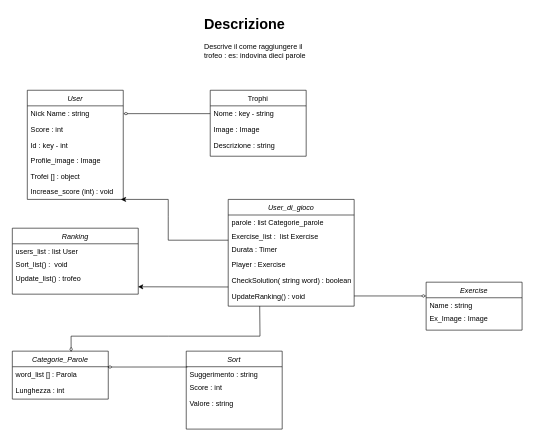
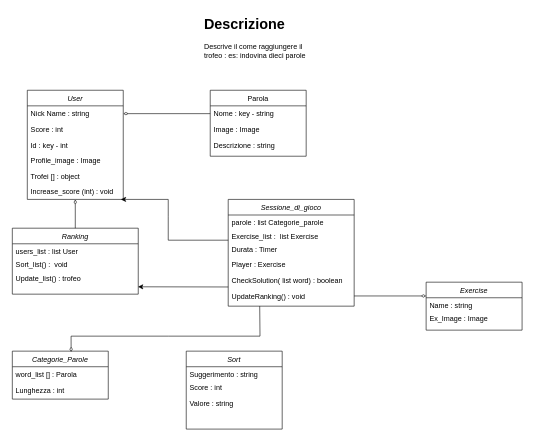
  <mxCell id="0" />
  <mxCell id="1" parent="0" />
  <mxCell id="2" value="User" style="swimlane;fontStyle=2;align=center;verticalAlign=top;childLayout=stackLayout;horizontal=1;startSize=26;horizontalStack=0;resizeParent=1;resizeLast=0;collapsible=1;marginBottom=0;rounded=0;shadow=0;strokeWidth=1;" parent="1" vertex="1"><mxGeometry x="45" y="150" width="160" height="182" as="geometry"><mxRectangle x="230" y="140" width="160" height="26" as="alternateBounds" /></mxGeometry></mxCell>
  <mxCell id="3" value="Nick Name : string" style="text;align=left;verticalAlign=top;spacingLeft=4;spacingRight=4;overflow=hidden;rotatable=0;points=[[0,0.5],[1,0.5]];portConstraint=eastwest;" parent="2" vertex="1"><mxGeometry y="26" width="160" height="26" as="geometry" /></mxCell>
  <mxCell id="4" value="Score : int" style="text;align=left;verticalAlign=top;spacingLeft=4;spacingRight=4;overflow=hidden;rotatable=0;points=[[0,0.5],[1,0.5]];portConstraint=eastwest;rounded=0;shadow=0;html=0;" parent="2" vertex="1"><mxGeometry y="52" width="160" height="26" as="geometry" /></mxCell>
  <mxCell id="5" value="Id : key - int " style="text;align=left;verticalAlign=top;spacingLeft=4;spacingRight=4;overflow=hidden;rotatable=0;points=[[0,0.5],[1,0.5]];portConstraint=eastwest;rounded=0;shadow=0;html=0;" parent="2" vertex="1"><mxGeometry y="78" width="160" height="26" as="geometry" /></mxCell>
  <mxCell id="6" value="Profile_image : Image" style="text;align=left;verticalAlign=top;spacingLeft=4;spacingRight=4;overflow=hidden;rotatable=0;points=[[0,0.5],[1,0.5]];portConstraint=eastwest;rounded=0;shadow=0;html=0;" vertex="1" parent="2"><mxGeometry y="104" width="160" height="26" as="geometry" /></mxCell>
  <mxCell id="7" value="Trofei [] : object" style="text;align=left;verticalAlign=top;spacingLeft=4;spacingRight=4;overflow=hidden;rotatable=0;points=[[0,0.5],[1,0.5]];portConstraint=eastwest;rounded=0;shadow=0;html=0;" vertex="1" parent="2"><mxGeometry y="130" width="160" height="26" as="geometry" /></mxCell>
  <mxCell id="8" value="Increase_score (int) : void" style="text;align=left;verticalAlign=top;spacingLeft=4;spacingRight=4;overflow=hidden;rotatable=0;points=[[0,0.5],[1,0.5]];portConstraint=eastwest;rounded=0;shadow=0;html=0;" vertex="1" parent="2"><mxGeometry y="156" width="160" height="26" as="geometry" /></mxCell>
- <mxCell id="9" value="Trophi" style="swimlane;fontStyle=0;align=center;verticalAlign=top;childLayout=stackLayout;horizontal=1;startSize=26;horizontalStack=0;resizeParent=1;resizeLast=0;collapsible=1;marginBottom=0;rounded=0;shadow=0;strokeWidth=1;" parent="1" vertex="1"><mxGeometry x="350" y="150" width="160" height="110" as="geometry"><mxRectangle x="510" y="120" width="160" height="26" as="alternateBounds" /></mxGeometry></mxCell>
+ <mxCell id="9" value="Parola" style="swimlane;fontStyle=0;align=center;verticalAlign=top;childLayout=stackLayout;horizontal=1;startSize=26;horizontalStack=0;resizeParent=1;resizeLast=0;collapsible=1;marginBottom=0;rounded=0;shadow=0;strokeWidth=1;" parent="1" vertex="1"><mxGeometry x="350" y="150" width="160" height="110" as="geometry"><mxRectangle x="510" y="120" width="160" height="26" as="alternateBounds" /></mxGeometry></mxCell>
  <mxCell id="10" value="Nome : key - string    " style="text;align=left;verticalAlign=top;spacingLeft=4;spacingRight=4;overflow=hidden;rotatable=0;points=[[0,0.5],[1,0.5]];portConstraint=eastwest;" parent="9" vertex="1"><mxGeometry y="26" width="160" height="26" as="geometry" /></mxCell>
  <mxCell id="11" value="Image : Image" style="text;align=left;verticalAlign=top;spacingLeft=4;spacingRight=4;overflow=hidden;rotatable=0;points=[[0,0.5],[1,0.5]];portConstraint=eastwest;rounded=0;shadow=0;html=0;" parent="9" vertex="1"><mxGeometry y="52" width="160" height="26" as="geometry" /></mxCell>
  <mxCell id="12" value="Descrizione : string" style="text;align=left;verticalAlign=top;spacingLeft=4;spacingRight=4;overflow=hidden;rotatable=0;points=[[0,0.5],[1,0.5]];portConstraint=eastwest;rounded=0;shadow=0;html=0;" parent="9" vertex="1"><mxGeometry y="78" width="160" height="26" as="geometry" /></mxCell>
  <mxCell id="13" value="&lt;h1&gt;Descrizione&lt;/h1&gt;&lt;p&gt;Descrive il come raggiungere il trofeo : es: indovina dieci parole&lt;/p&gt;" style="text;html=1;strokeColor=none;fillColor=none;spacing=5;spacingTop=-20;whiteSpace=wrap;overflow=hidden;rounded=0;" vertex="1" parent="1"><mxGeometry x="335" y="20" width="190" height="120" as="geometry" /></mxCell>
  <mxCell id="14" value="" style="endArrow=diamondThin;html=1;rounded=0;entryX=1;entryY=0.5;entryDx=0;entryDy=0;exitX=0;exitY=0.5;exitDx=0;exitDy=0;endFill=0;jumpSize=15;" edge="1" parent="1" source="10" target="3"><mxGeometry width="50" height="50" relative="1" as="geometry"><mxPoint x="320" y="270" as="sourcePoint" /><mxPoint x="300" y="230" as="targetPoint" /></mxGeometry></mxCell>
  <mxCell id="15" value="Sort" style="swimlane;fontStyle=2;align=center;verticalAlign=top;childLayout=stackLayout;horizontal=1;startSize=26;horizontalStack=0;resizeParent=1;resizeLast=0;collapsible=1;marginBottom=0;rounded=0;shadow=0;strokeWidth=1;" vertex="1" parent="1"><mxGeometry x="310" y="585" width="160" height="130" as="geometry"><mxRectangle x="230" y="140" width="160" height="26" as="alternateBounds" /></mxGeometry></mxCell>
  <mxCell id="16" value="Suggerimento : string " style="text;align=left;verticalAlign=top;spacingLeft=4;spacingRight=4;overflow=hidden;rotatable=0;points=[[0,0.5],[1,0.5]];portConstraint=eastwest;rounded=0;shadow=0;html=0;" vertex="1" parent="15"><mxGeometry y="26" width="160" height="22" as="geometry" /></mxCell>
  <mxCell id="17" value="Score : int" style="text;align=left;verticalAlign=top;spacingLeft=4;spacingRight=4;overflow=hidden;rotatable=0;points=[[0,0.5],[1,0.5]];portConstraint=eastwest;rounded=0;shadow=0;html=0;" vertex="1" parent="15"><mxGeometry y="48" width="160" height="26" as="geometry" /></mxCell>
  <mxCell id="18" value="Valore : string" style="text;align=left;verticalAlign=top;spacingLeft=4;spacingRight=4;overflow=hidden;rotatable=0;points=[[0,0.5],[1,0.5]];portConstraint=eastwest;" vertex="1" parent="15"><mxGeometry y="74" width="160" height="26" as="geometry" /></mxCell>
  <mxCell id="19" value="Categorie_Parole" style="swimlane;fontStyle=2;align=center;verticalAlign=top;childLayout=stackLayout;horizontal=1;startSize=26;horizontalStack=0;resizeParent=1;resizeLast=0;collapsible=1;marginBottom=0;rounded=0;shadow=0;strokeWidth=1;" vertex="1" parent="1"><mxGeometry x="20" y="585" width="160" height="80" as="geometry"><mxRectangle x="230" y="140" width="160" height="26" as="alternateBounds" /></mxGeometry></mxCell>
  <mxCell id="20" value="word_list [] : Parola " style="text;align=left;verticalAlign=top;spacingLeft=4;spacingRight=4;overflow=hidden;rotatable=0;points=[[0,0.5],[1,0.5]];portConstraint=eastwest;rounded=0;shadow=0;html=0;" vertex="1" parent="19"><mxGeometry y="26" width="160" height="26" as="geometry" /></mxCell>
  <mxCell id="21" value="Lunghezza : int " style="text;align=left;verticalAlign=top;spacingLeft=4;spacingRight=4;overflow=hidden;rotatable=0;points=[[0,0.5],[1,0.5]];portConstraint=eastwest;rounded=0;shadow=0;html=0;" vertex="1" parent="19"><mxGeometry y="52" width="160" height="22" as="geometry" /></mxCell>
- <mxCell id="22" value="" style="endArrow=diamondThin;html=1;rounded=0;endFill=0;exitX=0.012;exitY=0.021;exitDx=0;exitDy=0;exitPerimeter=0;entryX=0.99;entryY=0.018;entryDx=0;entryDy=0;entryPerimeter=0;" edge="1" parent="1" source="16" target="20"><mxGeometry width="50" height="50" relative="1" as="geometry"><mxPoint x="280" y="480" as="sourcePoint" /><mxPoint x="200" y="490" as="targetPoint" /></mxGeometry></mxCell>
- <mxCell id="23" value="User_di_gioco" style="swimlane;fontStyle=2;align=center;verticalAlign=top;childLayout=stackLayout;horizontal=1;startSize=26;horizontalStack=0;resizeParent=1;resizeLast=0;collapsible=1;marginBottom=0;rounded=0;shadow=0;strokeWidth=1;" vertex="1" parent="1"><mxGeometry x="380" y="332" width="210" height="178" as="geometry"><mxRectangle x="230" y="140" width="160" height="26" as="alternateBounds" /></mxGeometry></mxCell>
+ <mxCell id="23" value="Sessione_di_gioco" style="swimlane;fontStyle=2;align=center;verticalAlign=top;childLayout=stackLayout;horizontal=1;startSize=26;horizontalStack=0;resizeParent=1;resizeLast=0;collapsible=1;marginBottom=0;rounded=0;shadow=0;strokeWidth=1;" vertex="1" parent="1"><mxGeometry x="380" y="332" width="210" height="178" as="geometry"><mxRectangle x="230" y="140" width="160" height="26" as="alternateBounds" /></mxGeometry></mxCell>
  <mxCell id="24" value="parole : list Categorie_parole " style="text;align=left;verticalAlign=top;spacingLeft=4;spacingRight=4;overflow=hidden;rotatable=0;points=[[0,0.5],[1,0.5]];portConstraint=eastwest;rounded=0;shadow=0;html=0;" vertex="1" parent="23"><mxGeometry y="26" width="210" height="22" as="geometry" /></mxCell>
  <mxCell id="25" value="Exercise_list :  list Exercise" style="text;align=left;verticalAlign=top;spacingLeft=4;spacingRight=4;overflow=hidden;rotatable=0;points=[[0,0.5],[1,0.5]];portConstraint=eastwest;rounded=0;shadow=0;html=0;" vertex="1" parent="23"><mxGeometry y="48" width="210" height="22" as="geometry" /></mxCell>
  <mxCell id="26" value="Durata : Timer " style="text;align=left;verticalAlign=top;spacingLeft=4;spacingRight=4;overflow=hidden;rotatable=0;points=[[0,0.5],[1,0.5]];portConstraint=eastwest;rounded=0;shadow=0;html=0;" vertex="1" parent="23"><mxGeometry y="70" width="210" height="26" as="geometry" /></mxCell>
  <mxCell id="27" value="Player : Exercise" style="text;align=left;verticalAlign=top;spacingLeft=4;spacingRight=4;overflow=hidden;rotatable=0;points=[[0,0.5],[1,0.5]];portConstraint=eastwest;rounded=0;shadow=0;html=0;" vertex="1" parent="23"><mxGeometry y="96" width="210" height="26" as="geometry" /></mxCell>
- <mxCell id="28" value="CheckSolution( string word) : boolean" style="text;align=left;verticalAlign=top;spacingLeft=4;spacingRight=4;overflow=hidden;rotatable=0;points=[[0,0.5],[1,0.5]];portConstraint=eastwest;rounded=0;shadow=0;html=0;" vertex="1" parent="23"><mxGeometry y="122" width="210" height="26" as="geometry" /></mxCell>
+ <mxCell id="28" value="CheckSolution( list word) : boolean" style="text;align=left;verticalAlign=top;spacingLeft=4;spacingRight=4;overflow=hidden;rotatable=0;points=[[0,0.5],[1,0.5]];portConstraint=eastwest;rounded=0;shadow=0;html=0;" vertex="1" parent="23"><mxGeometry y="122" width="210" height="26" as="geometry" /></mxCell>
  <mxCell id="29" value="UpdateRanking() : void" style="text;align=left;verticalAlign=top;spacingLeft=4;spacingRight=4;overflow=hidden;rotatable=0;points=[[0,0.5],[1,0.5]];portConstraint=eastwest;rounded=0;shadow=0;html=0;" vertex="1" parent="23"><mxGeometry y="148" width="210" height="26" as="geometry" /></mxCell>
  <mxCell id="30" value="Ranking" style="swimlane;fontStyle=2;align=center;verticalAlign=top;childLayout=stackLayout;horizontal=1;startSize=26;horizontalStack=0;resizeParent=1;resizeLast=0;collapsible=1;marginBottom=0;rounded=0;shadow=0;strokeWidth=1;" vertex="1" parent="1"><mxGeometry x="20" y="380" width="210" height="110" as="geometry"><mxRectangle x="230" y="140" width="160" height="26" as="alternateBounds" /></mxGeometry></mxCell>
  <mxCell id="31" value="users_list : list User" style="text;align=left;verticalAlign=top;spacingLeft=4;spacingRight=4;overflow=hidden;rotatable=0;points=[[0,0.5],[1,0.5]];portConstraint=eastwest;rounded=0;shadow=0;html=0;" vertex="1" parent="30"><mxGeometry y="26" width="210" height="22" as="geometry" /></mxCell>
  <mxCell id="32" value="Sort_list() :  void" style="text;align=left;verticalAlign=top;spacingLeft=4;spacingRight=4;overflow=hidden;rotatable=0;points=[[0,0.5],[1,0.5]];portConstraint=eastwest;rounded=0;shadow=0;html=0;" vertex="1" parent="30"><mxGeometry y="48" width="210" height="22" as="geometry" /></mxCell>
  <mxCell id="33" value="Update_list() : trofeo" style="text;align=left;verticalAlign=top;spacingLeft=4;spacingRight=4;overflow=hidden;rotatable=0;points=[[0,0.5],[1,0.5]];portConstraint=eastwest;rounded=0;shadow=0;html=0;" vertex="1" parent="30"><mxGeometry y="70" width="210" height="26" as="geometry" /></mxCell>
  <mxCell id="34" value="" style="endArrow=classic;html=1;rounded=0;entryX=0.975;entryY=1;entryDx=0;entryDy=0;entryPerimeter=0;" edge="1" parent="1" target="8"><mxGeometry width="50" height="50" relative="1" as="geometry"><mxPoint x="380" y="400" as="sourcePoint" /><mxPoint x="210" y="332" as="targetPoint" /><Array as="points"><mxPoint x="280" y="400" /><mxPoint x="280" y="360" /><mxPoint x="280" y="332" /></Array></mxGeometry></mxCell>
+ <mxCell id="35" value="" style="endArrow=diamondThin;html=1;rounded=0;exitX=0.5;exitY=0;exitDx=0;exitDy=0;endFill=0;jumpSize=15;" edge="1" parent="1" source="30" target="8"><mxGeometry width="50" height="50" relative="1" as="geometry"><mxPoint x="360" y="199" as="sourcePoint" /><mxPoint x="215" y="199" as="targetPoint" /></mxGeometry></mxCell>
  <mxCell id="36" value="" style="endArrow=classic;html=1;rounded=0;jumpSize=15;entryX=0.998;entryY=1.066;entryDx=0;entryDy=0;entryPerimeter=0;" edge="1" parent="1" target="33"><mxGeometry width="50" height="50" relative="1" as="geometry"><mxPoint x="380" y="478" as="sourcePoint" /><mxPoint x="340" y="410" as="targetPoint" /></mxGeometry></mxCell>
  <mxCell id="37" value="" style="endArrow=diamondThin;html=1;rounded=0;exitX=0.25;exitY=1;exitDx=0;exitDy=0;endFill=0;jumpSize=15;entryX=0.613;entryY=0.016;entryDx=0;entryDy=0;entryPerimeter=0;" edge="1" parent="1" source="23" target="19"><mxGeometry width="50" height="50" relative="1" as="geometry"><mxPoint x="360" y="199" as="sourcePoint" /><mxPoint x="120" y="560" as="targetPoint" /><Array as="points"><mxPoint x="433" y="560" /><mxPoint x="280" y="560" /><mxPoint x="118" y="560" /></Array></mxGeometry></mxCell>
  <mxCell id="38" value="Exercise" style="swimlane;fontStyle=2;align=center;verticalAlign=top;childLayout=stackLayout;horizontal=1;startSize=26;horizontalStack=0;resizeParent=1;resizeLast=0;collapsible=1;marginBottom=0;rounded=0;shadow=0;strokeWidth=1;" vertex="1" parent="1"><mxGeometry x="710" y="470" width="160" height="80" as="geometry"><mxRectangle x="230" y="140" width="160" height="26" as="alternateBounds" /></mxGeometry></mxCell>
  <mxCell id="39" value="Name : string" style="text;align=left;verticalAlign=top;spacingLeft=4;spacingRight=4;overflow=hidden;rotatable=0;points=[[0,0.5],[1,0.5]];portConstraint=eastwest;rounded=0;shadow=0;html=0;" vertex="1" parent="38"><mxGeometry y="26" width="160" height="22" as="geometry" /></mxCell>
  <mxCell id="40" value="Ex_Image : Image" style="text;align=left;verticalAlign=top;spacingLeft=4;spacingRight=4;overflow=hidden;rotatable=0;points=[[0,0.5],[1,0.5]];portConstraint=eastwest;rounded=0;shadow=0;html=0;" vertex="1" parent="38"><mxGeometry y="48" width="160" height="22" as="geometry" /></mxCell>
  <mxCell id="41" value="" style="endArrow=diamondThin;html=1;rounded=0;jumpSize=15;exitX=1;exitY=0.5;exitDx=0;exitDy=0;endFill=0;" edge="1" parent="1" source="29"><mxGeometry width="50" height="50" relative="1" as="geometry"><mxPoint x="390" y="488" as="sourcePoint" /><mxPoint x="710" y="493" as="targetPoint" /></mxGeometry></mxCell>
